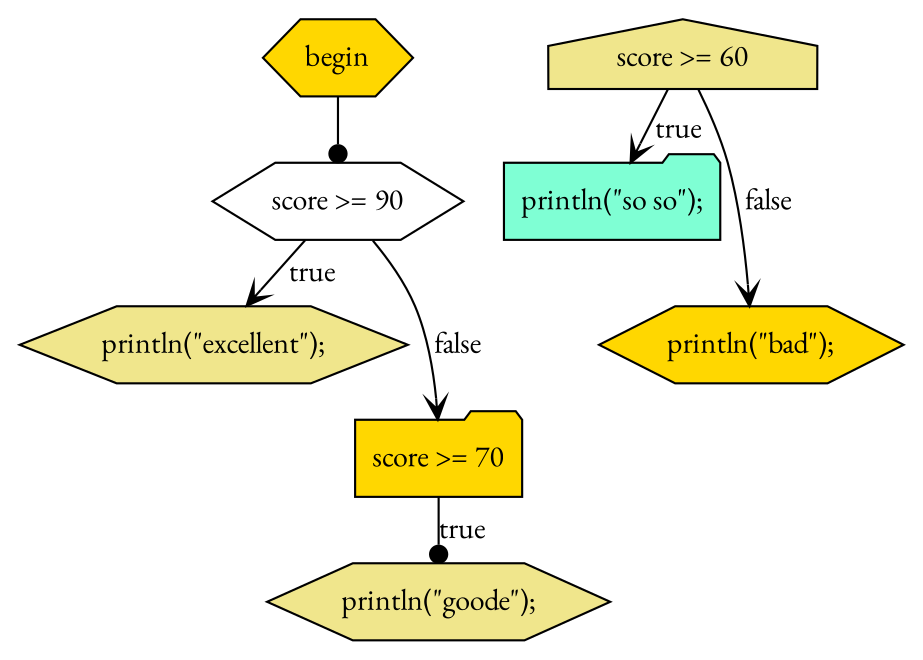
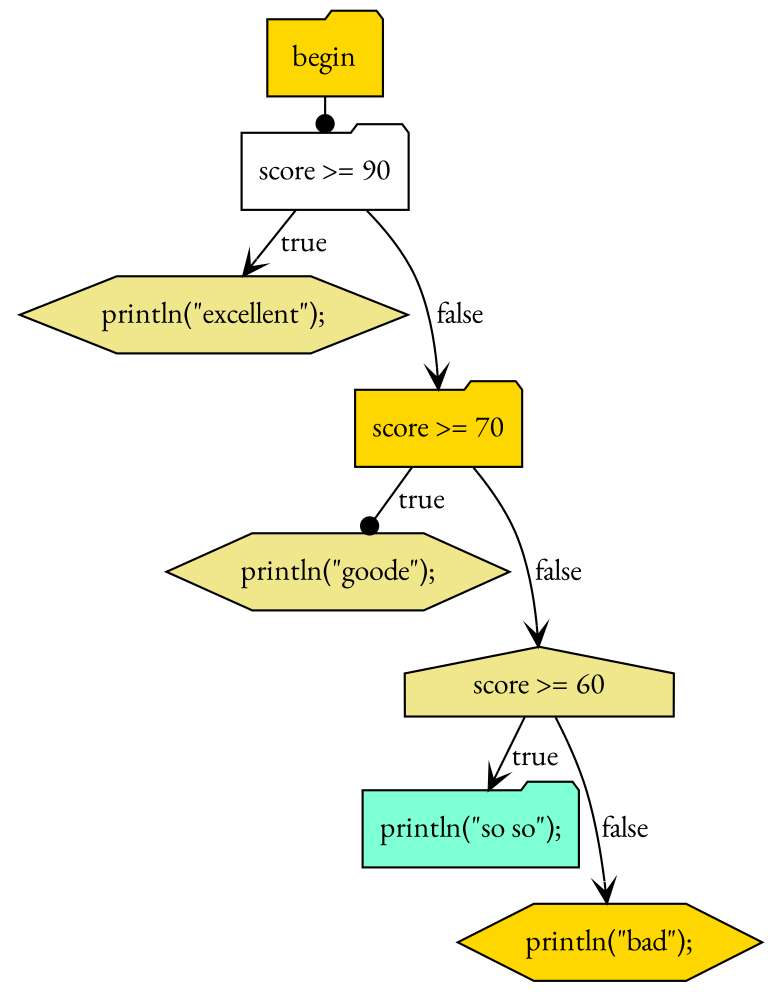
  digraph {
    fontname="EB Garamond"
    nodesep=0.1
    ranksep=0.1
    node [fillcolor=gold fontname="EB Garamond" shape=hexagon style=filled]
    edge [arrowhead=vee fontname="EB Garamond" minlen=1]
-   n1 [label=begin]
-   n2 [fillcolor=white label="score \>= 90"]
+   n1 [label=begin shape=folder]
+   n2 [fillcolor=white label="score \>= 90" shape=folder]
    n3 [fillcolor=khaki label="println(\"excellent\");"]
    n4 [label="score \>= 70" shape=folder]
    n5 [fillcolor=khaki label="println(\"goode\");"]
    n6 [fillcolor=khaki label="score \>= 60" shape=house]
    n7 [fillcolor=aquamarine label="println(\"so so\");" shape=folder]
    n8 [label="println(\"bad\");"]
    n1 -> n2 [arrowhead=dot minlen=""]
    n2 -> n3 [label=true]
    n2 -> n4 [label=false minlen=2]
    n4 -> n5 [arrowhead=dot label=true]
+   n4 -> n6 [label=false minlen=2]
    n6 -> n7 [label=true]
    n6 -> n8 [label=false minlen=2]
  }
